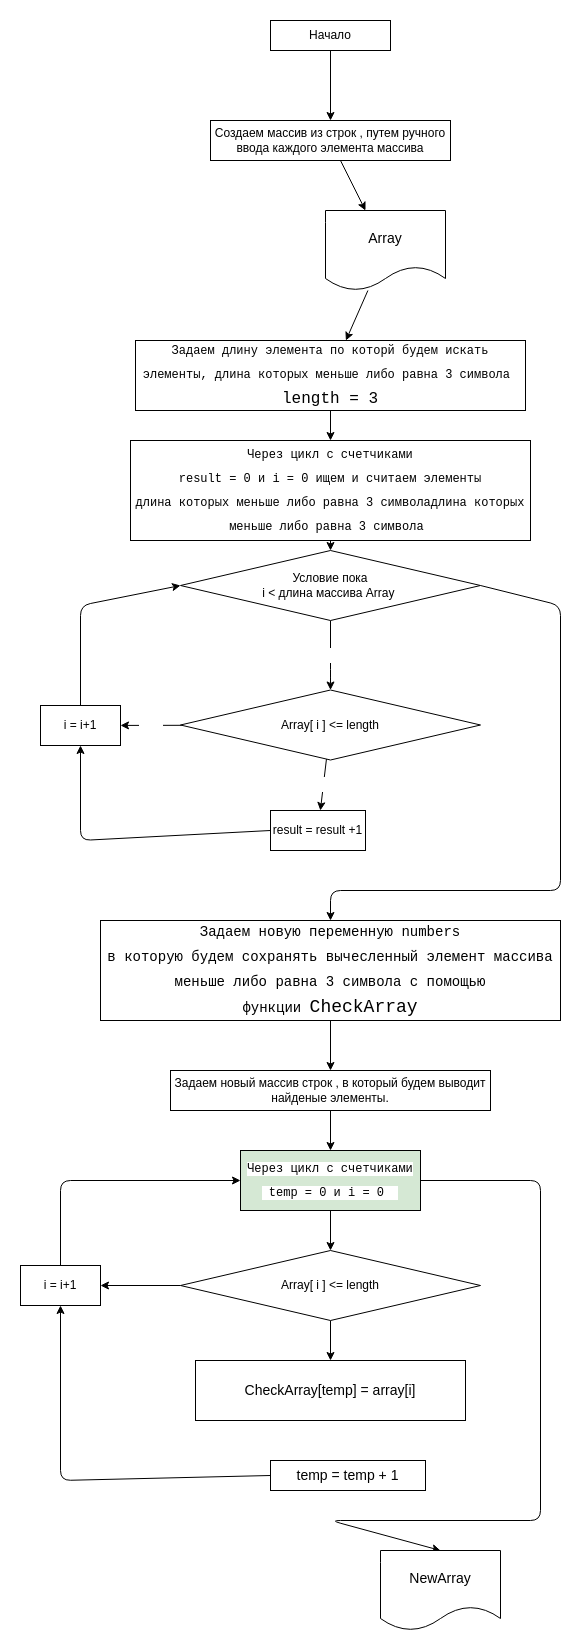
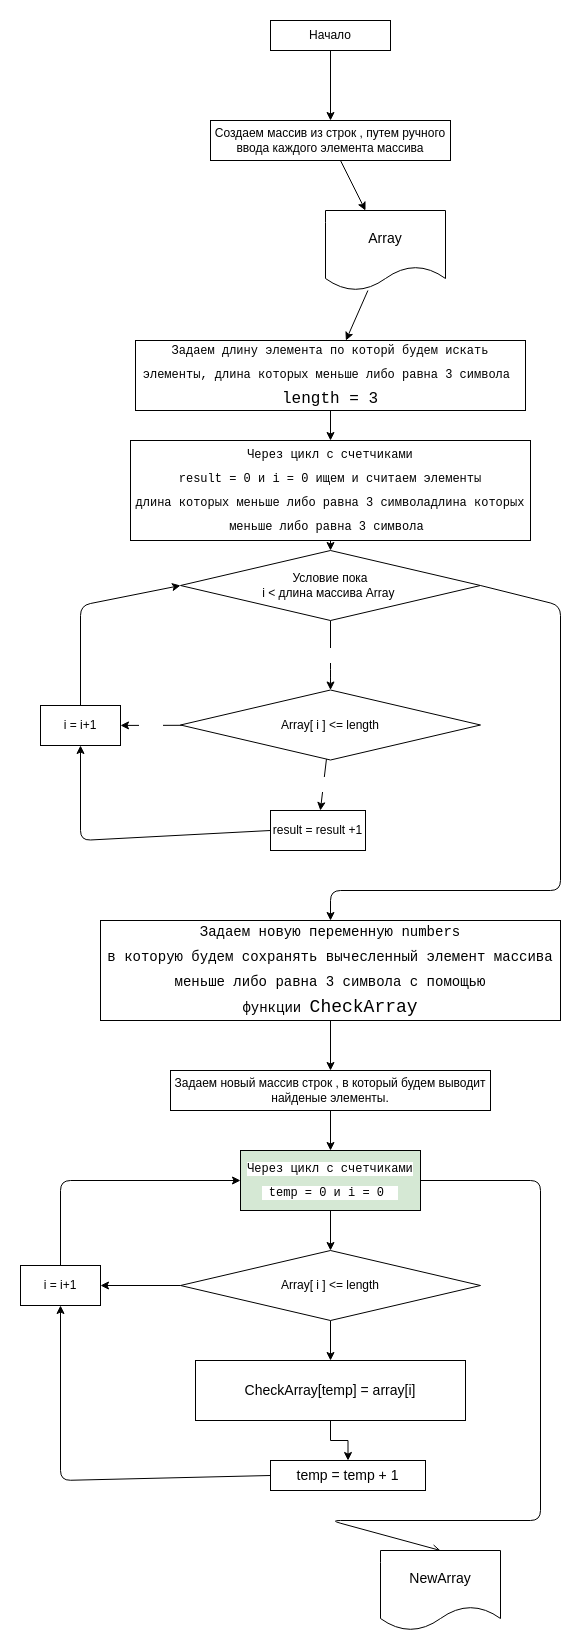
  <mxCell id="0" />
  <mxCell id="1" parent="0" />
  <mxCell id="2" value="" style="edgeStyle=none;html=1;" parent="1" source="3" target="5" edge="1"><mxGeometry relative="1" as="geometry" /></mxCell>
  <mxCell id="3" value="Начало" style="whiteSpace=wrap;html=1;rounded=0;" parent="1" vertex="1"><mxGeometry x="270" y="20" width="120" height="30" as="geometry" /></mxCell>
  <mxCell id="4" value="" style="edgeStyle=none;html=1;fontSize=14;fontColor=#FFFFFF;" parent="1" source="5" target="38" edge="1"><mxGeometry relative="1" as="geometry" /></mxCell>
  <mxCell id="5" value="Создаем массив из строк , путем ручного ввода каждого элемента массива" style="rounded=0;whiteSpace=wrap;html=1;" parent="1" vertex="1"><mxGeometry x="210" y="120" width="240" height="40" as="geometry" /></mxCell>
  <mxCell id="6" value="" style="edgeStyle=none;html=1;fontSize=14;fontColor=#FFFFFF;" parent="1" source="7" target="9" edge="1"><mxGeometry relative="1" as="geometry" /></mxCell>
  <mxCell id="7" value="&lt;div style=&quot;font-family: &amp;quot;consolas&amp;quot; , &amp;quot;courier new&amp;quot; , monospace ; line-height: 24px&quot;&gt;&lt;font style=&quot;font-size: 12px&quot;&gt;Задаем длину элемента по которй будем искать элементы, длина которых меньше либо равна 3 символа&amp;nbsp;&lt;/font&gt;&lt;/div&gt;&lt;div style=&quot;font-family: &amp;quot;consolas&amp;quot; , &amp;quot;courier new&amp;quot; , monospace ; line-height: 24px&quot;&gt;&lt;font size=&quot;3&quot;&gt;length = 3&lt;/font&gt;&lt;/div&gt;" style="whiteSpace=wrap;html=1;rounded=0;" parent="1" vertex="1"><mxGeometry x="135" y="340" width="390" height="70" as="geometry" /></mxCell>
  <mxCell id="8" value="" style="edgeStyle=none;html=1;fontSize=12;fontColor=#FFFFFF;" parent="1" source="9" target="12" edge="1"><mxGeometry relative="1" as="geometry" /></mxCell>
  <mxCell id="9" value="&lt;div style=&quot;font-family: consolas, &amp;quot;courier new&amp;quot;, monospace; line-height: 24px;&quot;&gt;&lt;div style=&quot;line-height: 24px;&quot;&gt;&lt;span style=&quot;background-color: rgb(255, 255, 255);&quot;&gt;Через цикл с счетчиками&lt;/span&gt;&lt;/div&gt;&lt;div style=&quot;line-height: 24px;&quot;&gt;&lt;span style=&quot;background-color: rgb(255, 255, 255);&quot;&gt;&amp;nbsp;result = 0 и i = 0 ищем и считаем элементы&amp;nbsp;&lt;/span&gt;&lt;/div&gt;&lt;div style=&quot;line-height: 24px;&quot;&gt;&lt;span style=&quot;background-color: rgb(255, 255, 255);&quot;&gt;длина которых меньше либо равна 3 символадлина которых меньше либо равна 3 символа&amp;nbsp;&lt;/span&gt;&lt;/div&gt;&lt;/div&gt;" style="rounded=0;whiteSpace=wrap;html=1;" parent="1" vertex="1"><mxGeometry x="130" y="440" width="400" height="100" as="geometry" /></mxCell>
  <mxCell id="10" value="ДА" style="edgeStyle=none;html=1;fontSize=12;fontColor=#FFFFFF;" parent="1" source="12" target="15" edge="1"><mxGeometry relative="1" as="geometry"><Array as="points"><mxPoint x="330" y="670" /></Array></mxGeometry></mxCell>
  <mxCell id="11" style="edgeStyle=none;html=1;exitX=1;exitY=0.5;exitDx=0;exitDy=0;entryX=0.5;entryY=0;entryDx=0;entryDy=0;fontSize=12;fontColor=#FFFFFF;" parent="1" source="12" target="21" edge="1"><mxGeometry relative="1" as="geometry"><Array as="points"><mxPoint x="560" y="605" /><mxPoint x="560" y="890" /><mxPoint x="330" y="890" /></Array></mxGeometry></mxCell>
  <mxCell id="12" value="&lt;font color=&quot;#000000&quot;&gt;Условие пока&lt;br&gt;i &amp;lt; длина массива Array&amp;nbsp;&lt;/font&gt;" style="rhombus;whiteSpace=wrap;html=1;labelBackgroundColor=none;fontSize=12;fontColor=#FFFFFF;fillColor=#FFFFFF;" parent="1" vertex="1"><mxGeometry x="180" y="550" width="300" height="70" as="geometry" /></mxCell>
  <mxCell id="13" value="Да" style="edgeStyle=none;html=1;fontSize=12;fontColor=#FFFFFF;" parent="1" source="15" target="17" edge="1"><mxGeometry relative="1" as="geometry" /></mxCell>
  <mxCell id="14" value="НЕТ" style="edgeStyle=none;html=1;fontSize=12;fontColor=#FFFFFF;" parent="1" source="15" target="19" edge="1"><mxGeometry relative="1" as="geometry" /></mxCell>
  <mxCell id="15" value="&lt;font color=&quot;#000000&quot;&gt;Array[ i ] &amp;lt;= length&lt;/font&gt;" style="rhombus;whiteSpace=wrap;html=1;labelBackgroundColor=none;fontSize=12;fontColor=#FFFFFF;fillColor=#FFFFFF;" parent="1" vertex="1"><mxGeometry x="180" y="689.5" width="300" height="70" as="geometry" /></mxCell>
  <mxCell id="16" style="edgeStyle=none;html=1;exitX=0;exitY=0.5;exitDx=0;exitDy=0;entryX=0.5;entryY=1;entryDx=0;entryDy=0;fontSize=12;fontColor=#FFFFFF;" parent="1" source="17" target="19" edge="1"><mxGeometry relative="1" as="geometry"><Array as="points"><mxPoint x="80" y="840" /></Array></mxGeometry></mxCell>
  <mxCell id="17" value="&lt;font color=&quot;#000000&quot;&gt;result = result +1&lt;/font&gt;" style="rounded=0;whiteSpace=wrap;html=1;labelBackgroundColor=none;fontSize=12;fontColor=#FFFFFF;fillColor=#FFFFFF;" parent="1" vertex="1"><mxGeometry x="270" y="810" width="95" height="40" as="geometry" /></mxCell>
  <mxCell id="18" style="edgeStyle=none;html=1;exitX=0.5;exitY=0;exitDx=0;exitDy=0;entryX=0;entryY=0.5;entryDx=0;entryDy=0;fontSize=12;fontColor=#FFFFFF;" parent="1" source="19" target="12" edge="1"><mxGeometry relative="1" as="geometry"><Array as="points"><mxPoint x="80" y="605" /></Array></mxGeometry></mxCell>
  <mxCell id="19" value="&lt;font color=&quot;#000000&quot;&gt;i = i+1&lt;/font&gt;" style="rounded=0;whiteSpace=wrap;html=1;labelBackgroundColor=none;fontSize=12;fontColor=#FFFFFF;fillColor=#FFFFFF;" parent="1" vertex="1"><mxGeometry x="40" y="705" width="80" height="40" as="geometry" /></mxCell>
  <mxCell id="20" value="" style="edgeStyle=none;html=1;fontSize=12;fontColor=#FFFFFF;" parent="1" source="21" target="23" edge="1"><mxGeometry relative="1" as="geometry" /></mxCell>
  <mxCell id="21" value="&lt;div style=&quot;font-family: consolas, &amp;quot;courier new&amp;quot;, monospace; line-height: 24px;&quot;&gt;&lt;font color=&quot;#000000&quot; style=&quot;font-size: 14px; background-color: rgb(255, 255, 255);&quot;&gt;Задаем новую переменную numbers&lt;/font&gt;&lt;/div&gt;&lt;div style=&quot;font-family: consolas, &amp;quot;courier new&amp;quot;, monospace; line-height: 24px;&quot;&gt;&lt;span style=&quot;background-color: rgb(255, 255, 255);&quot;&gt;&lt;font color=&quot;#000000&quot;&gt;&lt;font style=&quot;font-size: 14px;&quot;&gt;в которую будем сохранять вычесленный элемент массива меньше либо равна 3 символа с помощью функции&amp;nbsp;&lt;/font&gt;&lt;span style=&quot;font-family: consolas, &amp;quot;courier new&amp;quot;, monospace; font-size: 18px;&quot;&gt;CheckArray&lt;/span&gt;&lt;/font&gt;&lt;/span&gt;&lt;/div&gt;" style="rounded=0;whiteSpace=wrap;html=1;labelBackgroundColor=none;fontSize=12;fontColor=#FFFFFF;fillColor=#FFFFFF;" parent="1" vertex="1"><mxGeometry x="100" y="920" width="460" height="100" as="geometry" /></mxCell>
  <mxCell id="22" value="" style="edgeStyle=none;html=1;fontSize=14;fontColor=#FFFFFF;" parent="1" source="23" target="26" edge="1"><mxGeometry relative="1" as="geometry" /></mxCell>
  <mxCell id="23" value="&lt;font color=&quot;#000000&quot;&gt;Задаем новый массив строк , в который будем выводит найденые элементы.&lt;/font&gt;" style="rounded=0;whiteSpace=wrap;html=1;labelBackgroundColor=none;fontSize=12;fontColor=#FFFFFF;fillColor=#FFFFFF;" parent="1" vertex="1"><mxGeometry x="170" y="1070" width="320" height="40" as="geometry" /></mxCell>
  <mxCell id="24" value="" style="edgeStyle=none;html=1;fontSize=14;fontColor=#FFFFFF;" parent="1" source="26" target="29" edge="1"><mxGeometry relative="1" as="geometry" /></mxCell>
- <mxCell id="25" style="edgeStyle=none;html=1;exitX=1;exitY=0.5;exitDx=0;exitDy=0;entryX=0.5;entryY=0;entryDx=0;entryDy=0;fontSize=14;fontColor=#FFFFFF;" parent="1" source="26" target="36" edge="1"><mxGeometry relative="1" as="geometry"><Array as="points"><mxPoint x="540" y="1180" /><mxPoint x="540" y="1520" /><mxPoint x="330" y="1520" /></Array></mxGeometry></mxCell>
+ <mxCell id="25" style="edgeStyle=none;html=1;exitX=1;exitY=0.5;exitDx=0;exitDy=0;entryX=0.5;entryY=0;entryDx=0;entryDy=0;fontSize=14;fontColor=#FFFFFF;endArrow=open;" parent="1" source="26" target="36" edge="1"><mxGeometry relative="1" as="geometry"><Array as="points"><mxPoint x="540" y="1180" /><mxPoint x="540" y="1520" /><mxPoint x="330" y="1520" /></Array></mxGeometry></mxCell>
  <mxCell id="26" value="&lt;div style=&quot;font-family: consolas, &amp;quot;courier new&amp;quot;, monospace; line-height: 24px;&quot;&gt;&lt;div style=&quot;line-height: 24px;&quot;&gt;&lt;span style=&quot;background-color: rgb(255, 255, 255);&quot;&gt;Через цикл с счетчиками&lt;/span&gt;&lt;/div&gt;&lt;div style=&quot;line-height: 24px;&quot;&gt;&lt;span style=&quot;background-color: rgb(255, 255, 255);&quot;&gt;&amp;nbsp;temp = 0 и i = 0&amp;nbsp;&amp;nbsp;&lt;/span&gt;&lt;/div&gt;&lt;/div&gt;" style="rounded=0;whiteSpace=wrap;html=1;fillColor=#d5e8d4;" parent="1" vertex="1"><mxGeometry x="240" y="1150" width="180" height="60" as="geometry" /></mxCell>
  <mxCell id="27" value="" style="edgeStyle=none;html=1;fontSize=14;fontColor=#FFFFFF;" parent="1" source="29" target="31" edge="1"><mxGeometry relative="1" as="geometry" /></mxCell>
  <mxCell id="28" value="" style="edgeStyle=none;html=1;fontSize=14;fontColor=#FFFFFF;" parent="1" source="29" target="33" edge="1"><mxGeometry relative="1" as="geometry" /></mxCell>
  <mxCell id="29" value="&lt;font color=&quot;#000000&quot;&gt;Array[ i ] &amp;lt;= length&lt;/font&gt;" style="rhombus;whiteSpace=wrap;html=1;labelBackgroundColor=none;fontSize=12;fontColor=#FFFFFF;fillColor=#FFFFFF;" parent="1" vertex="1"><mxGeometry x="180" y="1250" width="300" height="70" as="geometry" /></mxCell>
  <mxCell id="30" style="edgeStyle=none;html=1;exitX=0.5;exitY=0;exitDx=0;exitDy=0;entryX=0;entryY=0.5;entryDx=0;entryDy=0;fontSize=14;fontColor=#FFFFFF;" parent="1" source="31" target="26" edge="1"><mxGeometry relative="1" as="geometry"><Array as="points"><mxPoint x="60" y="1180" /></Array></mxGeometry></mxCell>
  <mxCell id="31" value="&lt;font color=&quot;#000000&quot;&gt;i = i+1&lt;/font&gt;" style="rounded=0;whiteSpace=wrap;html=1;labelBackgroundColor=none;fontSize=12;fontColor=#FFFFFF;fillColor=#FFFFFF;" parent="1" vertex="1"><mxGeometry x="20" y="1265" width="80" height="40" as="geometry" /></mxCell>
+ <mxCell id="32" value="" style="edgeStyle=orthogonalEdgeStyle;rounded=0;orthogonalLoop=1;jettySize=auto;html=1;" edge="1" parent="1" source="33" target="35"><mxGeometry relative="1" as="geometry" /></mxCell>
  <mxCell id="33" value="&lt;font color=&quot;#000000&quot;&gt;CheckArray[temp] = array[i]&lt;/font&gt;" style="rounded=0;whiteSpace=wrap;html=1;labelBackgroundColor=none;fontSize=14;fontColor=#FFFFFF;fillColor=#FFFFFF;" parent="1" vertex="1"><mxGeometry x="195" y="1360" width="270" height="60" as="geometry" /></mxCell>
  <mxCell id="34" style="edgeStyle=none;html=1;exitX=0;exitY=0.5;exitDx=0;exitDy=0;entryX=0.5;entryY=1;entryDx=0;entryDy=0;fontSize=14;fontColor=#FFFFFF;" parent="1" source="35" target="31" edge="1"><mxGeometry relative="1" as="geometry"><Array as="points"><mxPoint x="60" y="1480" /></Array></mxGeometry></mxCell>
  <mxCell id="35" value="&lt;font color=&quot;#000000&quot;&gt;&lt;span&gt;temp =&amp;nbsp;&lt;/span&gt;temp + 1&lt;/font&gt;" style="rounded=0;whiteSpace=wrap;html=1;labelBackgroundColor=none;fontSize=14;fontColor=#FFFFFF;fillColor=#FFFFFF;" parent="1" vertex="1"><mxGeometry x="270" y="1460" width="155" height="30" as="geometry" /></mxCell>
  <mxCell id="36" value="&lt;span&gt;&lt;font color=&quot;#000000&quot;&gt;NewArray&lt;/font&gt;&lt;/span&gt;" style="shape=document;whiteSpace=wrap;html=1;boundedLbl=1;labelBackgroundColor=none;fontSize=14;fontColor=#FFFFFF;fillColor=#FFFFFF;" parent="1" vertex="1"><mxGeometry x="380" y="1550" width="120" height="80" as="geometry" /></mxCell>
  <mxCell id="37" value="" style="edgeStyle=none;html=1;fontSize=14;fontColor=#FFFFFF;" parent="1" source="38" target="7" edge="1"><mxGeometry relative="1" as="geometry" /></mxCell>
  <mxCell id="38" value="&lt;span&gt;&lt;font color=&quot;#000000&quot;&gt;Array&lt;/font&gt;&lt;/span&gt;" style="shape=document;whiteSpace=wrap;html=1;boundedLbl=1;labelBackgroundColor=none;fontSize=14;fontColor=#FFFFFF;" parent="1" vertex="1"><mxGeometry x="325" y="210" width="120" height="80" as="geometry" /></mxCell>
